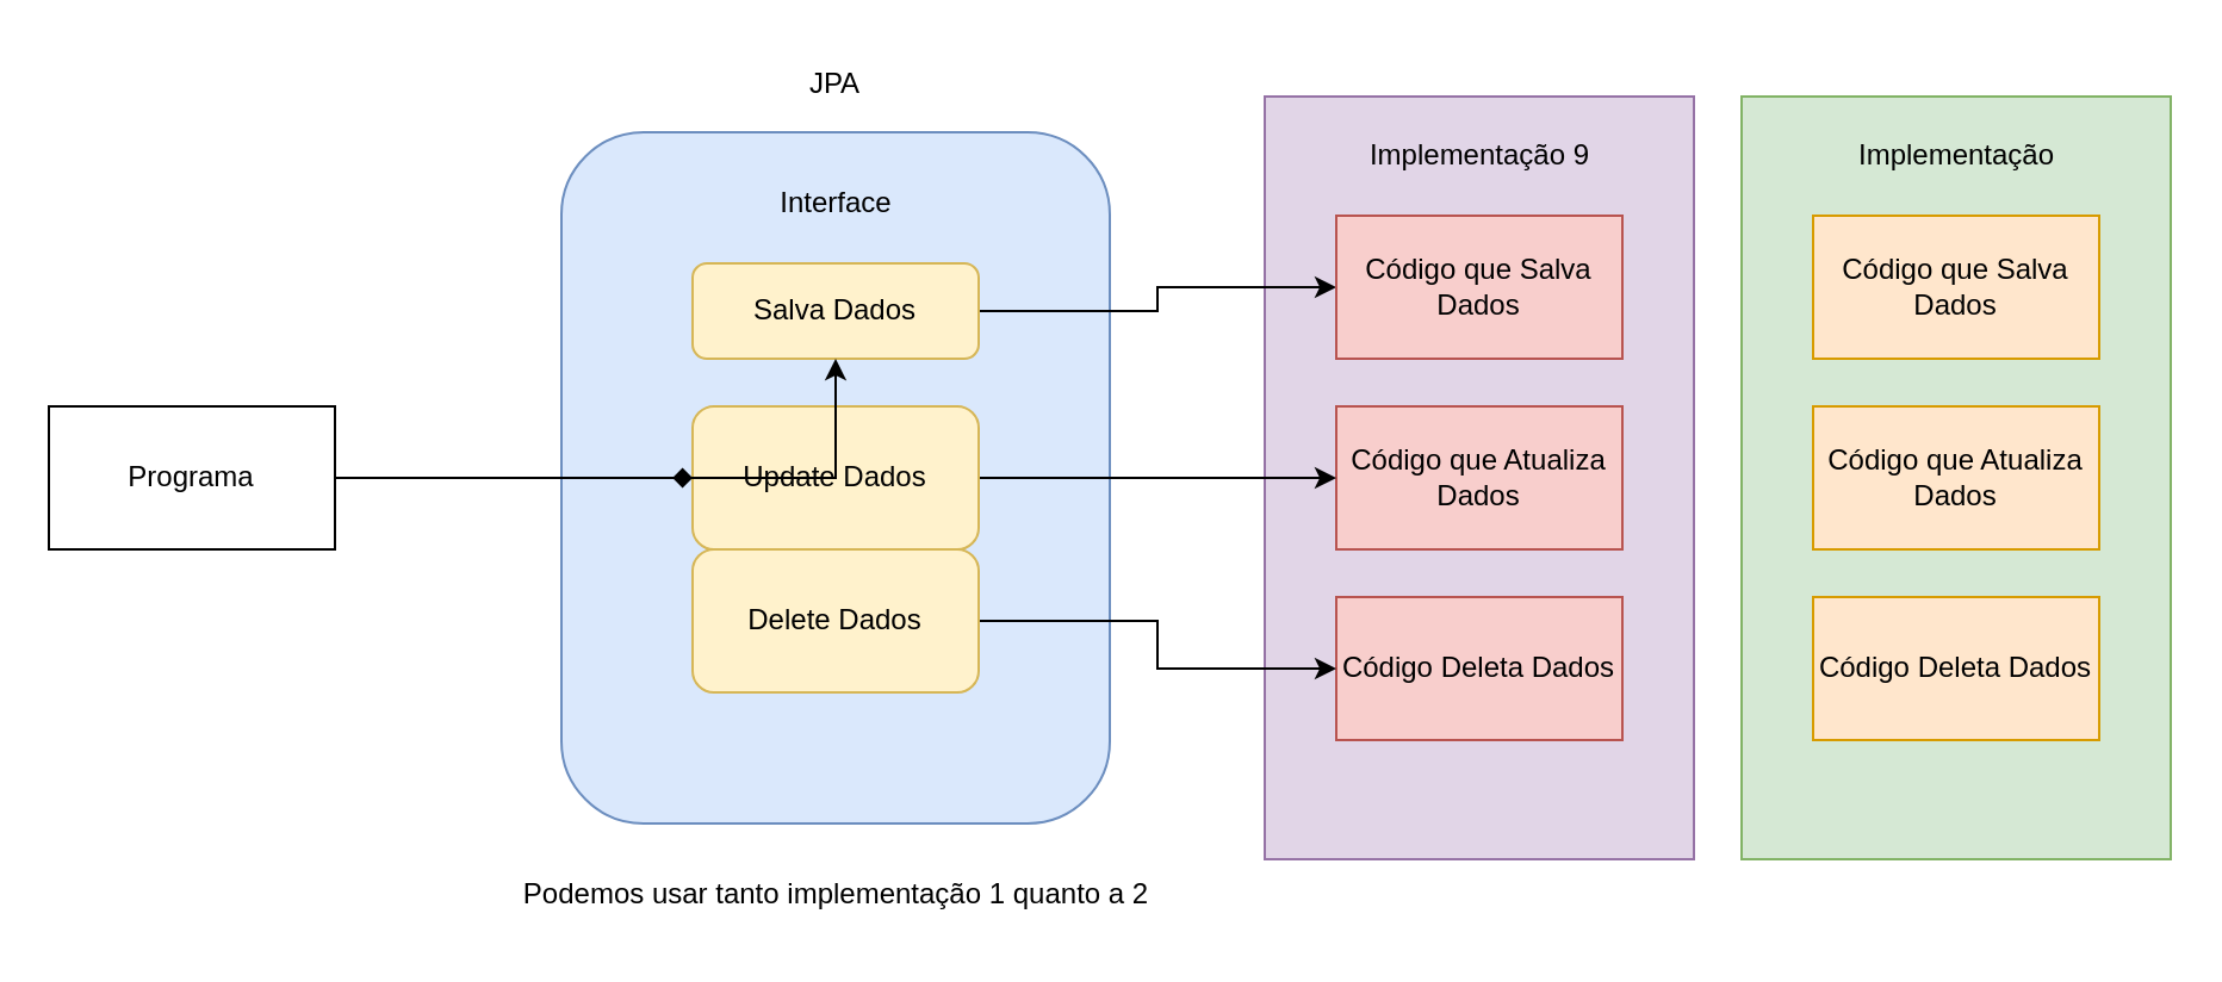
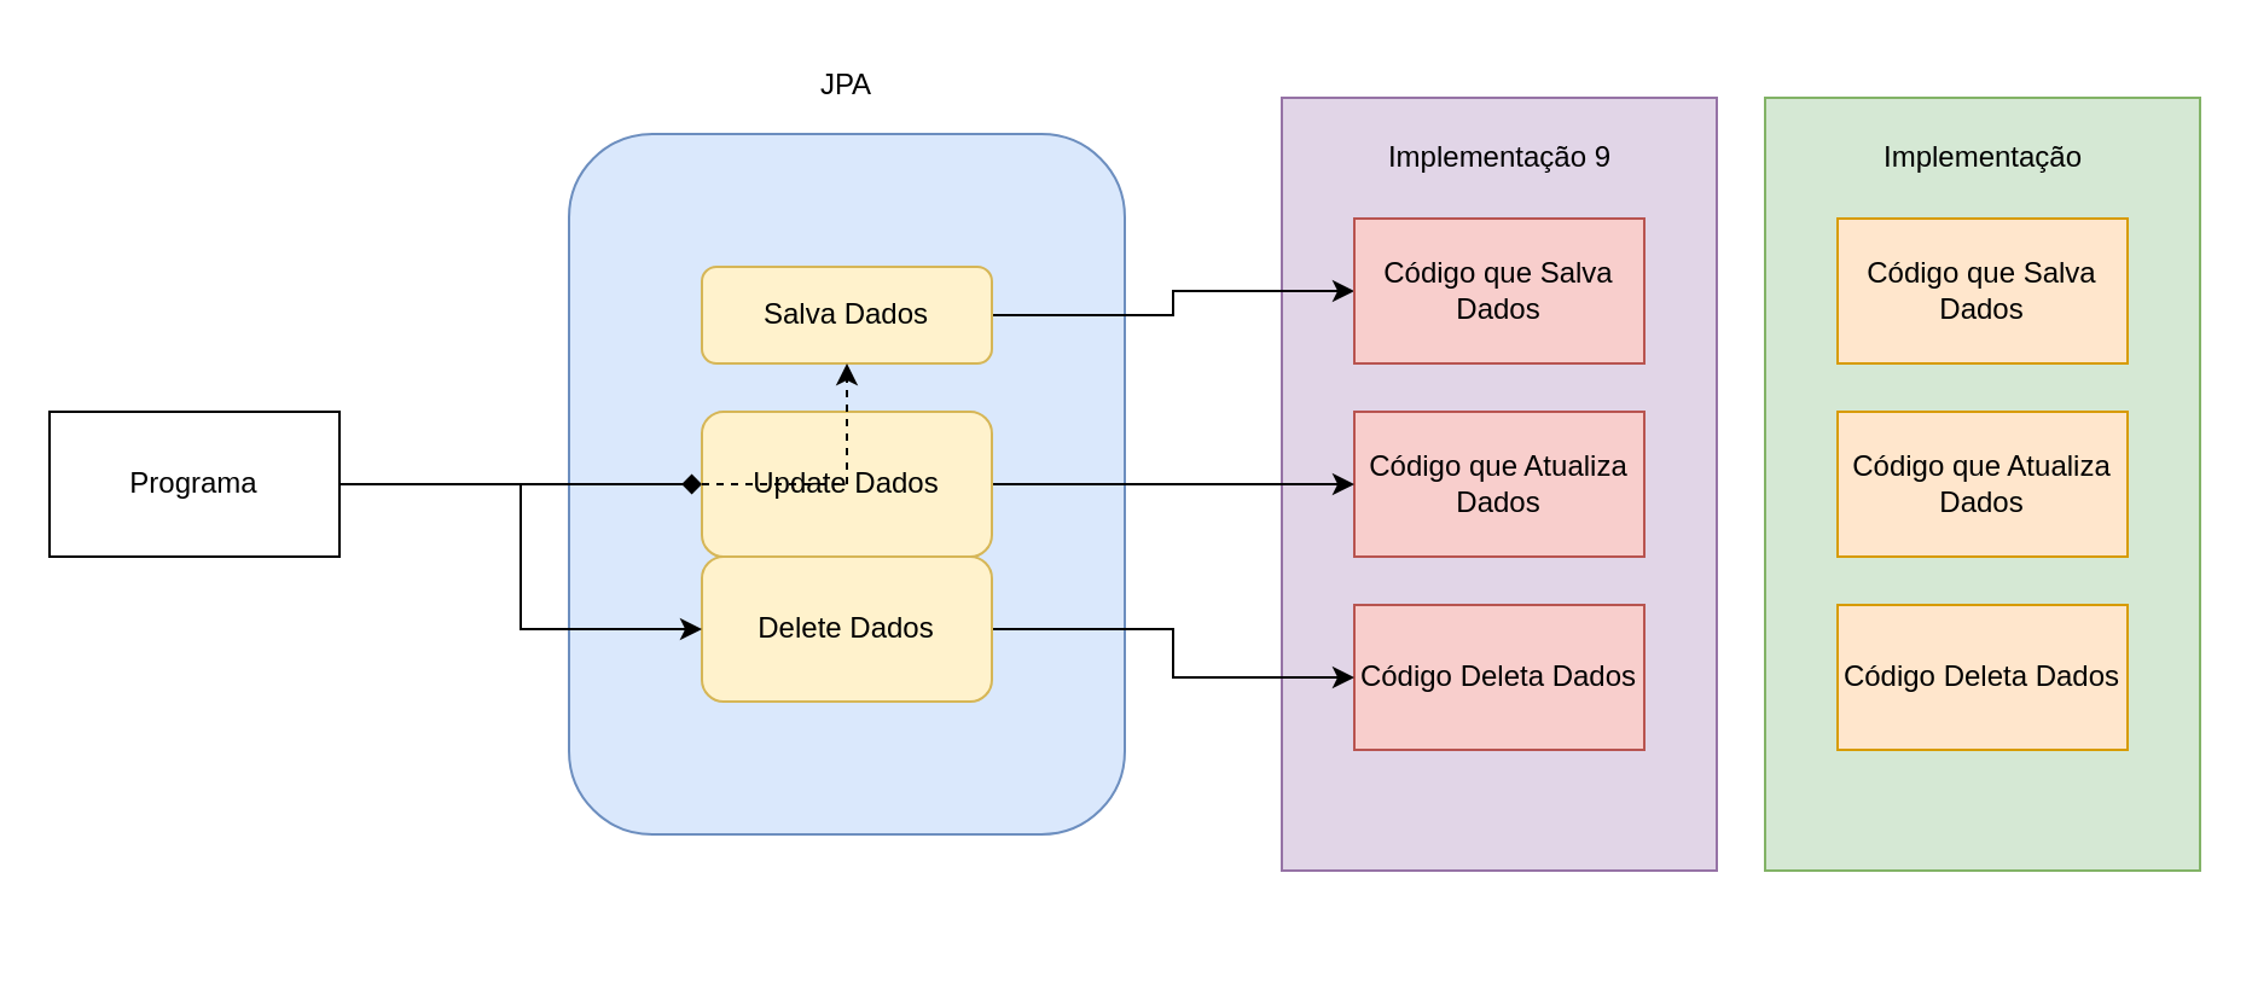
  <mxCell id="0" />
  <mxCell id="1" parent="0" />
  <mxCell id="2" value="" style="rounded=0;whiteSpace=wrap;html=1;fillColor=#e1d5e7;strokeColor=#9673a6;" vertex="1" parent="1"><mxGeometry x="530" y="40" width="180" height="320" as="geometry" /></mxCell>
  <mxCell id="3" value="" style="rounded=1;whiteSpace=wrap;html=1;fillColor=#dae8fc;strokeColor=#6c8ebf;" vertex="1" parent="1"><mxGeometry x="235" y="55" width="230" height="290" as="geometry" /></mxCell>
  <mxCell id="4" style="edgeStyle=orthogonalEdgeStyle;rounded=0;orthogonalLoop=1;jettySize=auto;html=1;entryX=0;entryY=0.5;entryDx=0;entryDy=0;" edge="1" parent="1" source="5" target="6"><mxGeometry relative="1" as="geometry" /></mxCell>
  <mxCell id="5" value="Salva Dados" style="rounded=1;whiteSpace=wrap;html=1;fillColor=#fff2cc;strokeColor=#d6b656;" vertex="1" parent="1"><mxGeometry x="290" y="110" width="120" height="40" as="geometry" /></mxCell>
  <mxCell id="6" value="Código que Salva Dados" style="rounded=0;whiteSpace=wrap;html=1;fillColor=#f8cecc;strokeColor=#b85450;" vertex="1" parent="1"><mxGeometry x="560" y="90" width="120" height="60" as="geometry" /></mxCell>
  <mxCell id="7" value="Código Deleta Dados" style="rounded=0;whiteSpace=wrap;html=1;fillColor=#f8cecc;strokeColor=#b85450;" vertex="1" parent="1"><mxGeometry x="560" y="250" width="120" height="60" as="geometry" /></mxCell>
  <mxCell id="8" value="Código que Atualiza Dados" style="rounded=0;whiteSpace=wrap;html=1;fillColor=#f8cecc;strokeColor=#b85450;" vertex="1" parent="1"><mxGeometry x="560" y="170" width="120" height="60" as="geometry" /></mxCell>
  <mxCell id="9" style="edgeStyle=orthogonalEdgeStyle;rounded=0;orthogonalLoop=1;jettySize=auto;html=1;" edge="1" parent="1" source="10" target="8"><mxGeometry relative="1" as="geometry" /></mxCell>
  <mxCell id="10" value="Update Dados" style="rounded=1;whiteSpace=wrap;html=1;fillColor=#fff2cc;strokeColor=#d6b656;" vertex="1" parent="1"><mxGeometry x="290" y="170" width="120" height="60" as="geometry" /></mxCell>
  <mxCell id="11" style="edgeStyle=orthogonalEdgeStyle;rounded=0;orthogonalLoop=1;jettySize=auto;html=1;" edge="1" parent="1" source="12" target="7"><mxGeometry relative="1" as="geometry" /></mxCell>
  <mxCell id="12" value="Delete Dados" style="rounded=1;whiteSpace=wrap;html=1;fillColor=#fff2cc;strokeColor=#d6b656;" vertex="1" parent="1"><mxGeometry x="290" y="230" width="120" height="60" as="geometry" /></mxCell>
  <mxCell id="13" value="JPA" style="text;html=1;align=center;verticalAlign=middle;whiteSpace=wrap;rounded=0;" vertex="1" parent="1"><mxGeometry x="320" y="20" width="60" height="30" as="geometry" /></mxCell>
- <mxCell id="14" value="Interface" style="text;html=1;align=center;verticalAlign=middle;resizable=0;points=[];autosize=1;strokeColor=none;fillColor=none;" vertex="1" parent="1"><mxGeometry x="315" y="70" width="70" height="30" as="geometry" /></mxCell>
  <mxCell id="15" value="Implementação 9" style="text;html=1;align=center;verticalAlign=middle;resizable=0;points=[];autosize=1;strokeColor=none;fillColor=none;" vertex="1" parent="1"><mxGeometry x="560" y="50" width="120" height="30" as="geometry" /></mxCell>
- <mxCell id="16" style="edgeStyle=orthogonalEdgeStyle;rounded=0;orthogonalLoop=1;jettySize=auto;html=1;" edge="1" parent="1" source="19" target="5"><mxGeometry relative="1" as="geometry" /></mxCell>
+ <mxCell id="16" style="edgeStyle=orthogonalEdgeStyle;rounded=0;orthogonalLoop=1;jettySize=auto;html=1;dashed=1;" edge="1" parent="1" source="19" target="5"><mxGeometry relative="1" as="geometry" /></mxCell>
  <mxCell id="17" style="edgeStyle=orthogonalEdgeStyle;rounded=0;orthogonalLoop=1;jettySize=auto;html=1;endArrow=diamond;" edge="1" parent="1" source="19" target="10"><mxGeometry relative="1" as="geometry" /></mxCell>
+ <mxCell id="18" style="edgeStyle=orthogonalEdgeStyle;rounded=0;orthogonalLoop=1;jettySize=auto;html=1;" edge="1" parent="1" source="19" target="12"><mxGeometry relative="1" as="geometry" /></mxCell>
  <mxCell id="19" value="Programa" style="rounded=0;whiteSpace=wrap;html=1;" vertex="1" parent="1"><mxGeometry x="20" y="170" width="120" height="60" as="geometry" /></mxCell>
  <mxCell id="20" value="" style="rounded=0;whiteSpace=wrap;html=1;fillColor=#d5e8d4;strokeColor=#82b366;" vertex="1" parent="1"><mxGeometry x="730" y="40" width="180" height="320" as="geometry" /></mxCell>
  <mxCell id="21" value="Código que Salva Dados" style="rounded=0;whiteSpace=wrap;html=1;fillColor=#ffe6cc;strokeColor=#d79b00;" vertex="1" parent="1"><mxGeometry x="760" y="90" width="120" height="60" as="geometry" /></mxCell>
  <mxCell id="22" value="Código Deleta Dados" style="rounded=0;whiteSpace=wrap;html=1;fillColor=#ffe6cc;strokeColor=#d79b00;" vertex="1" parent="1"><mxGeometry x="760" y="250" width="120" height="60" as="geometry" /></mxCell>
  <mxCell id="23" value="Código que Atualiza Dados" style="rounded=0;whiteSpace=wrap;html=1;fillColor=#ffe6cc;strokeColor=#d79b00;" vertex="1" parent="1"><mxGeometry x="760" y="170" width="120" height="60" as="geometry" /></mxCell>
  <mxCell id="24" value="Implementação" style="text;html=1;align=center;verticalAlign=middle;resizable=0;points=[];autosize=1;strokeColor=none;fillColor=none;" vertex="1" parent="1"><mxGeometry x="765" y="50" width="110" height="30" as="geometry" /></mxCell>
- <mxCell id="25" value="Podemos usar tanto implementação 1 quanto a 2" style="text;html=1;align=center;verticalAlign=middle;resizable=0;points=[];autosize=1;strokeColor=none;fillColor=none;" vertex="1" parent="1"><mxGeometry x="205" y="360" width="290" height="30" as="geometry" /></mxCell>
